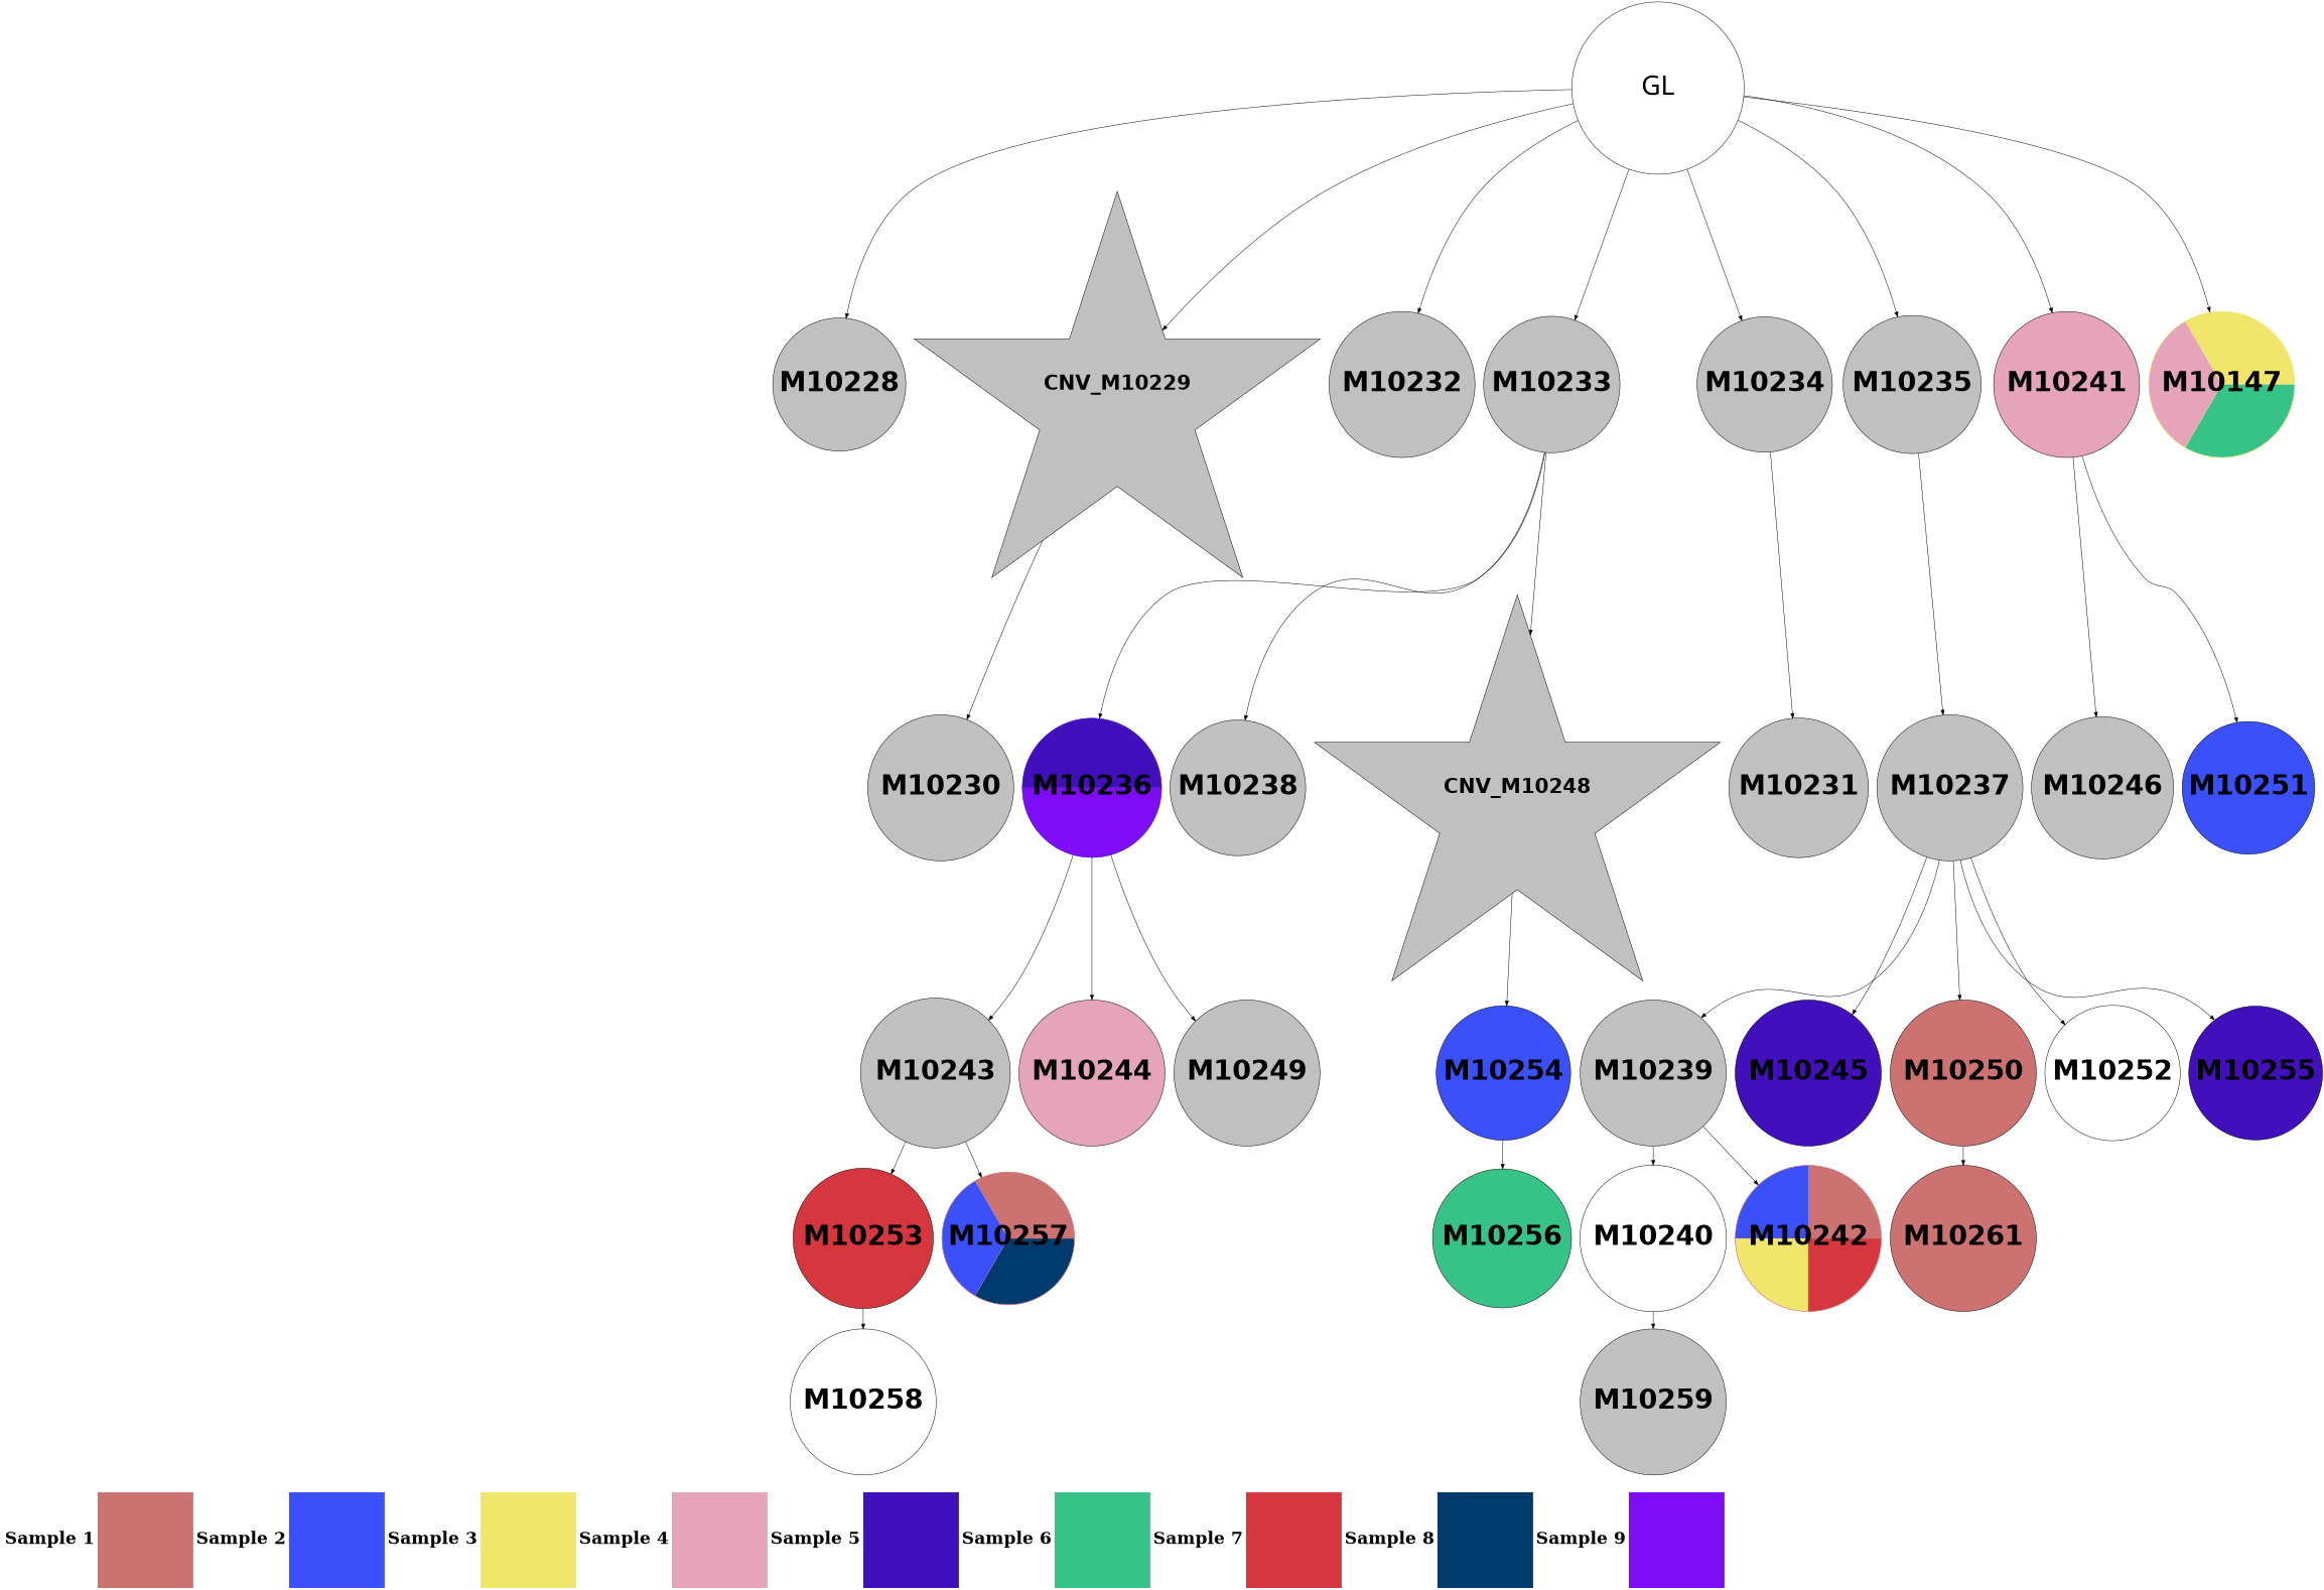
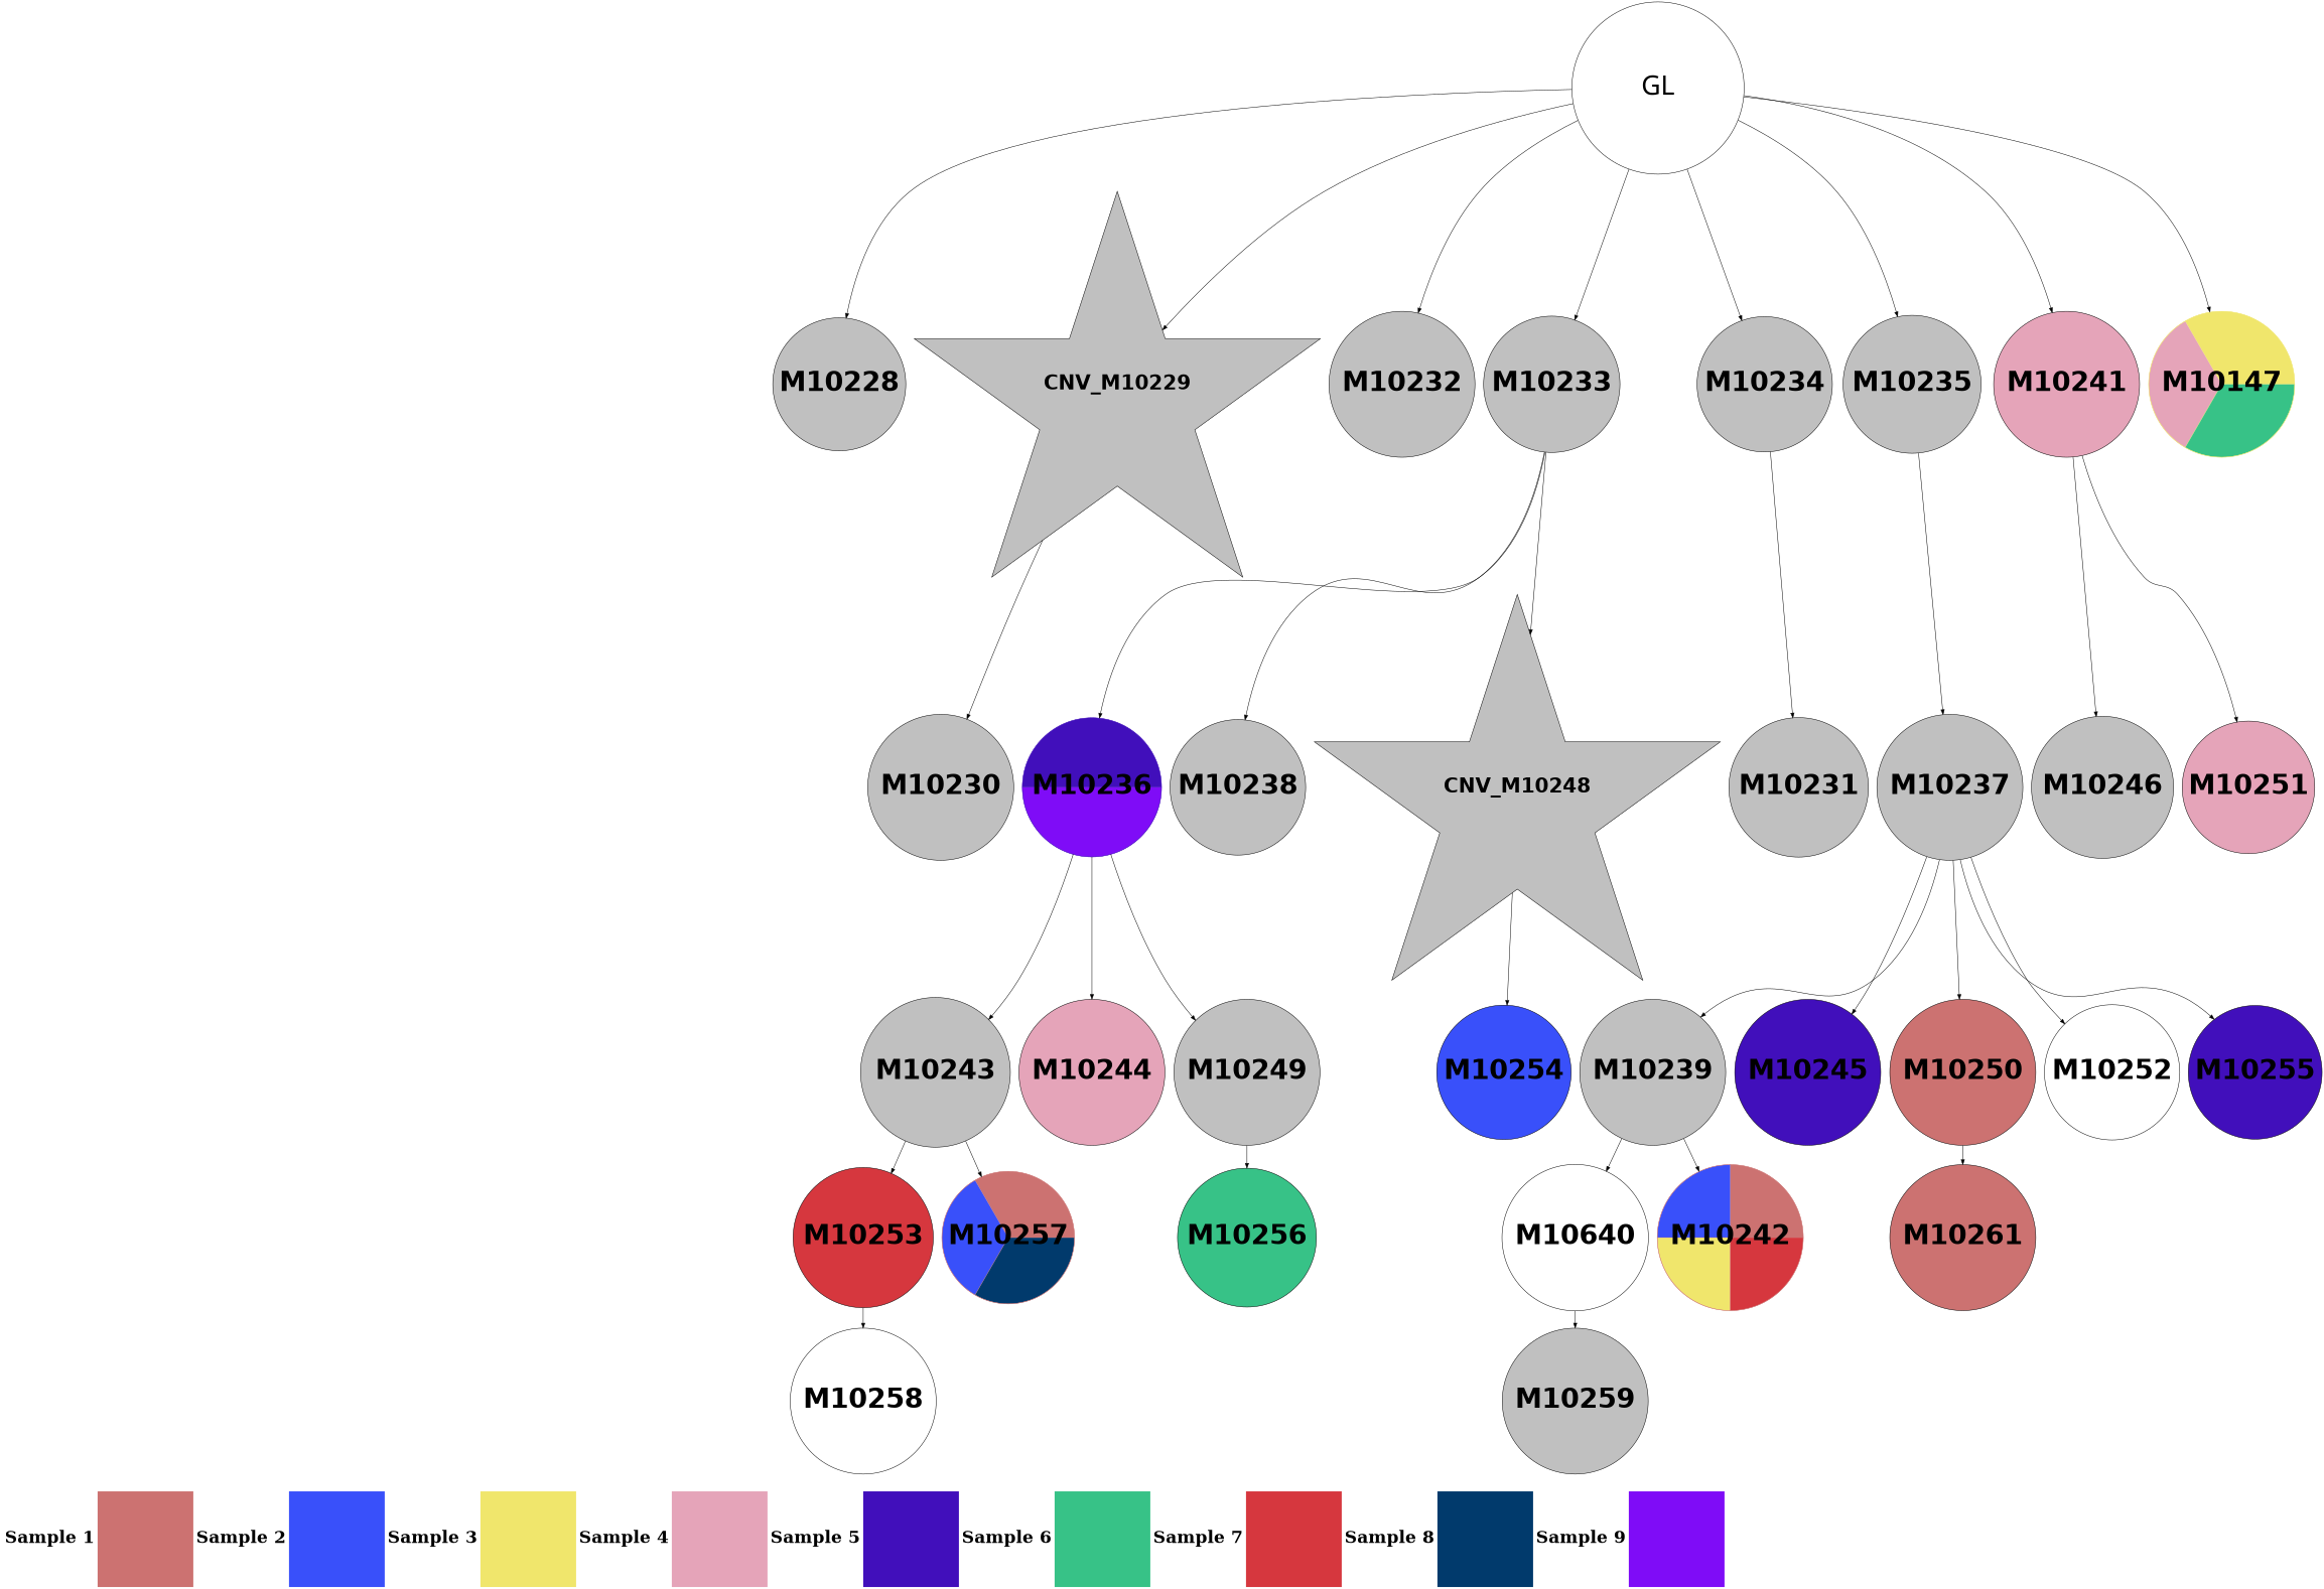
  digraph {
    rankdir=TB
    node [shape=circle fontname="helvetica-bold" fontsize=56 fillcolor=grey style=filled]
    n1 [label=<<TABLE border="0" cellborder="0" cellspacing="0">  <TR><TD width="200" height="200" colspan="1"><FONT POINT-SIZE="36.0"><B>Sample 1</B></FONT></TD><TD width="200" height="200" colspan="1" BGCOLOR="#cc7271"></TD> <TD width="200" height="200" colspan="1"><FONT POINT-SIZE="36.0"><B>Sample 2</B></FONT></TD><TD width="200" height="200" colspan="1" BGCOLOR="#3950fa"></TD> <TD width="200" height="200" colspan="1"><FONT POINT-SIZE="36.0"><B>Sample 3</B></FONT></TD><TD width="200" height="200" colspan="1" BGCOLOR="#f0e66c"></TD> <TD width="200" height="200" colspan="1"><FONT POINT-SIZE="36.0"><B>Sample 4</B></FONT></TD><TD width="200" height="200" colspan="1" BGCOLOR="#e5a4b9"></TD> <TD width="200" height="200" colspan="1"><FONT POINT-SIZE="36.0"><B>Sample 5</B></FONT></TD><TD width="200" height="200" colspan="1" BGCOLOR="#410fbb"></TD> <TD width="200" height="200" colspan="1"><FONT POINT-SIZE="36.0"><B>Sample 6</B></FONT></TD><TD width="200" height="200" colspan="1" BGCOLOR="#37c287"></TD> <TD width="200" height="200" colspan="1"><FONT POINT-SIZE="36.0"><B>Sample 7</B></FONT></TD><TD width="200" height="200" colspan="1" BGCOLOR="#d6373e"></TD> <TD width="200" height="200" colspan="1"><FONT POINT-SIZE="36.0"><B>Sample 8</B></FONT></TD><TD width="200" height="200" colspan="1" BGCOLOR="#013a6c"></TD> <TD width="200" height="200" colspan="1"><FONT POINT-SIZE="36.0"><B>Sample 9</B></FONT></TD><TD width="200" height="200" colspan="1" BGCOLOR="#7f0cf7"></TD> </TR></TABLE>> margin=0 shape=none fontname="" fontsize="" fillcolor="" style=""]
    n2 [fontname="arial-bold" height=5 label=GL width=5 shape="" fillcolor="" style=""]
    n3 [height=2 label=M10228 width=3.57]
    n4 [fontsize=42 label=CNV_M10229 shape=star]
    n5 [height=2 label=M10232 width=0.79]
    n6 [height=2 label=M10233 width=3.96]
    n7 [height=2 label=M10234 width=2.98]
    n8 [height=2 label=M10235 width=2.55]
    n9 [fillcolor="#e5a4b9" height=2 label=M10241 width=1.74]
    n10 [color="#f0e66c:#e5a4b9:#37c287" height=2 label=M10147 style=wedged width=0.07 fillcolor=""]
    n11 [height=2 label=M10230 width=0.6]
    n12 [height=2 label=M10231 width=2.43]
    n13 [color="#410fbb:#7f0cf7" height=2 label=M10236 style=wedged width=2.47 fillcolor=""]
    n14 [height=2 label=M10238 width=2.91]
    n15 [fontsize=42 label=CNV_M10248 shape=star]
    n16 [height=2 label=M10237 width=0.74]
    n17 [height=2 label=M10246 width=2.24]
-   n18 [fillcolor="#3950fa" height=2 label=M10251 width=3.85]
+   n18 [fillcolor="#e5a4b9" height=2 label=M10251 width=3.85]
    n19 [height=2 label=M10243 width=4.35]
    n20 [fillcolor="#e5a4b9" height=2 label=M10244 width=1.96]
    n21 [height=2 label=M10249 width=1.07]
    n22 [fillcolor="#3950fa" height=2 label=M10254 width=3.13]
    n23 [height=2 label=M10239 width=1.88]
    n24 [fillcolor="#410fbb" height=2 label=M10245 width=0.3]
    n25 [fillcolor="#cc7271" height=2 label=M10250 width=0.9]
    n26 [fillcolor=white height=2 label=M10252 width=2.99]
    n27 [fillcolor="#410fbb" height=2 label=M10255 width=3.32]
    n28 [fillcolor="#d6373e" height=2 label=M10253 width=4.07]
    n29 [color="#cc7271:#3950fa:#013a6c" height=2 label=M10257 style=wedged width=3.85 fillcolor=""]
    n30 [fillcolor="#37c287" height=2 label=M10256 width=2.49]
-   n31 [fillcolor=white height=2 label=M10240 width=4.25]
+   n31 [fillcolor=white height=2 label=M10640 width=4.25]
    n32 [color="#cc7271:#3950fa:#f0e66c:#d6373e" height=2 label=M10242 style=wedged width=0.02 fillcolor=""]
    n33 [fillcolor="#cc7271" height=2 label=M10261 width=0.31]
    n34 [fillcolor=white height=2 label=M10258 width=1.55]
    n35 [height=2 label=M10259 width=0.88]
    subgraph sub_1 {
      rank=sink
      n1
    }
    n2 -> n3
    n2 -> n4
    n2 -> n5
    n2 -> n6
    n2 -> n7
    n2 -> n8
    n2 -> n9
    n2 -> n10
    n4 -> n11
    n6 -> n13
    n6 -> n14
    n6 -> n15
    n7 -> n12
    n8 -> n16
    n9 -> n17
    n9 -> n18
    n13 -> n19
    n13 -> n20
    n13 -> n21
    n15 -> n22
    n16 -> n23
    n16 -> n24
    n16 -> n25
    n16 -> n26
    n16 -> n27
    n19 -> n28
    n19 -> n29
-   n22 -> n30
+   n21 -> n30
    n23 -> n31
    n23 -> n32
    n25 -> n33
    n28 -> n34
    n31 -> n35
  }
